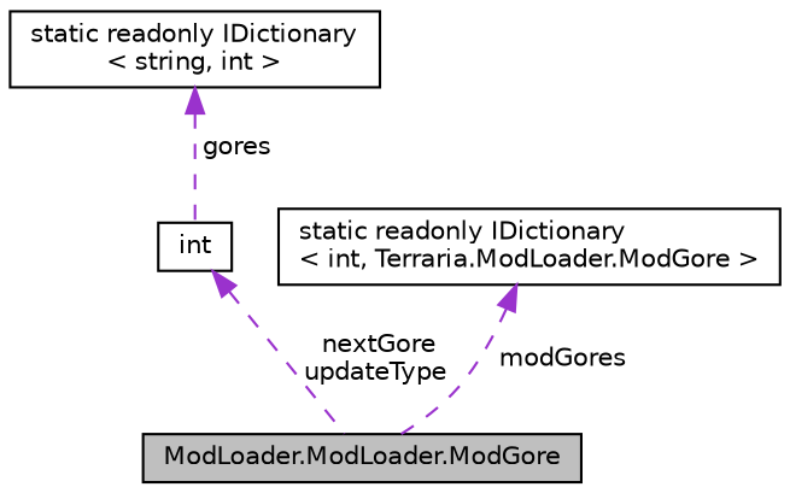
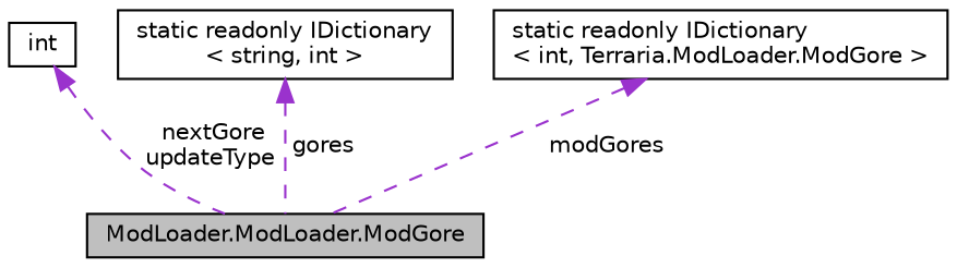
  digraph {
    rankdir=TB
    node [color=black fillcolor=white fontname=Helvetica fontsize=10 shape=record style=filled]
    edge [color=darkorchid3 dir=back fontname=Helvetica fontsize=10 labelfontname=Helvetica labelfontsize=10 style=dashed]
    n1 [fillcolor=grey75 fontcolor=black height=0.2 label="ModLoader.ModLoader.ModGore" width=0.4]
    n2 [height=0.2 label=int width=0.4]
    n3 [height=0.2 label="static readonly IDictionary\l\< string, int \>" width=0.4]
    n4 [height=0.2 label="static readonly IDictionary\l\< int, Terraria.ModLoader.ModGore \>" width=0.4]
    n2 -> n1 [label=" nextGore\nupdateType"]
-   n3 -> n2 [label=" gores"]
+   n3 -> n1 [label=" gores"]
    n4 -> n1 [label=" modGores"]
  }
